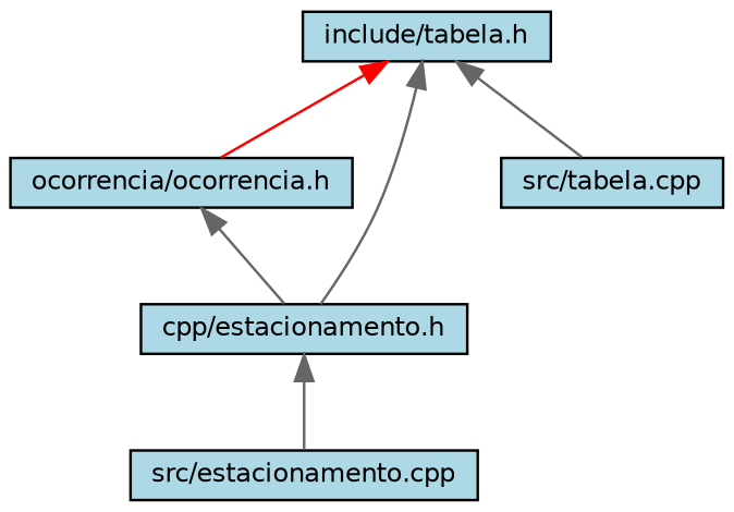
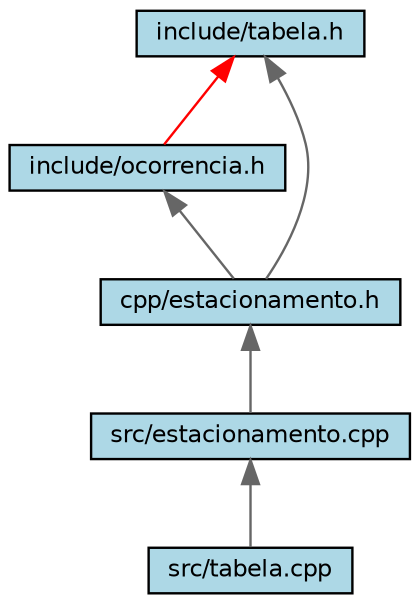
  digraph {
    node [color=black fillcolor=lightblue fontname=Helvetica fontsize=10 shape=record style=filled]
    edge [color=gray40 dir=back fontname=Helvetica fontsize=10 labelfontname=Helvetica labelfontsize=10 style=solid]
    n1 [fontcolor=black height=0.2 label="include/tabela.h" width=0.4]
-   n2 [height=0.2 label="ocorrencia/ocorrencia.h" width=0.4]
+   n2 [height=0.2 label="include/ocorrencia.h" width=0.4]
    n3 [height=0.2 label="cpp/estacionamento.h" width=0.4]
    n4 [height=0.2 label="src/tabela.cpp" width=0.4]
    n5 [height=0.2 label="src/estacionamento.cpp" width=0.4]
    n1 -> n2 [color=red]
    n1 -> n3
-   n1 -> n4
+   n5 -> n4
    n2 -> n3
    n3 -> n5
  }
